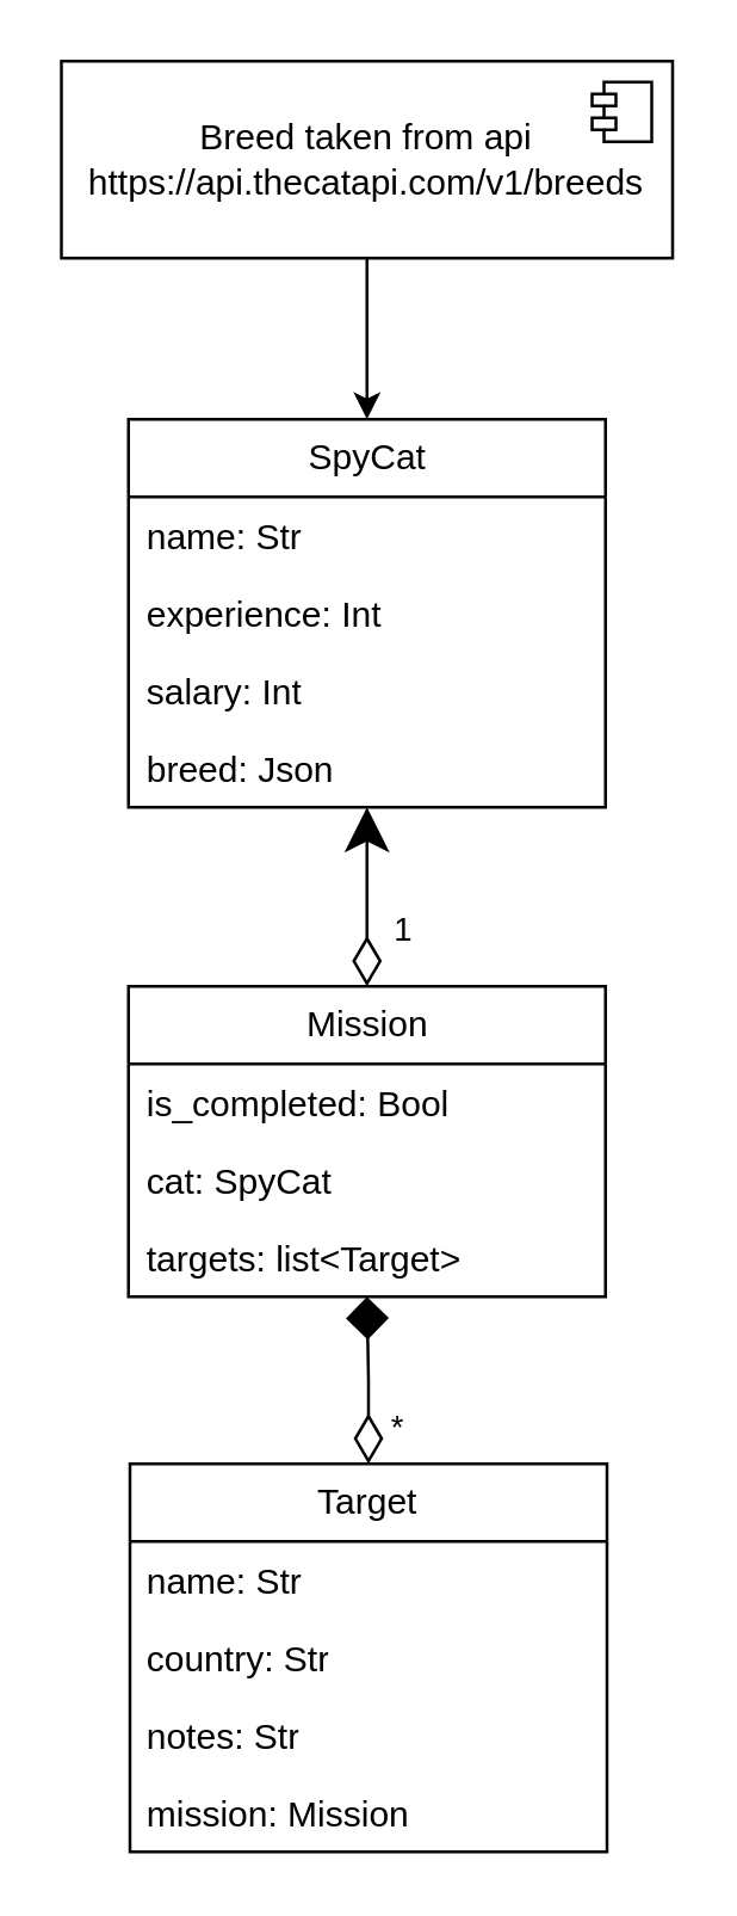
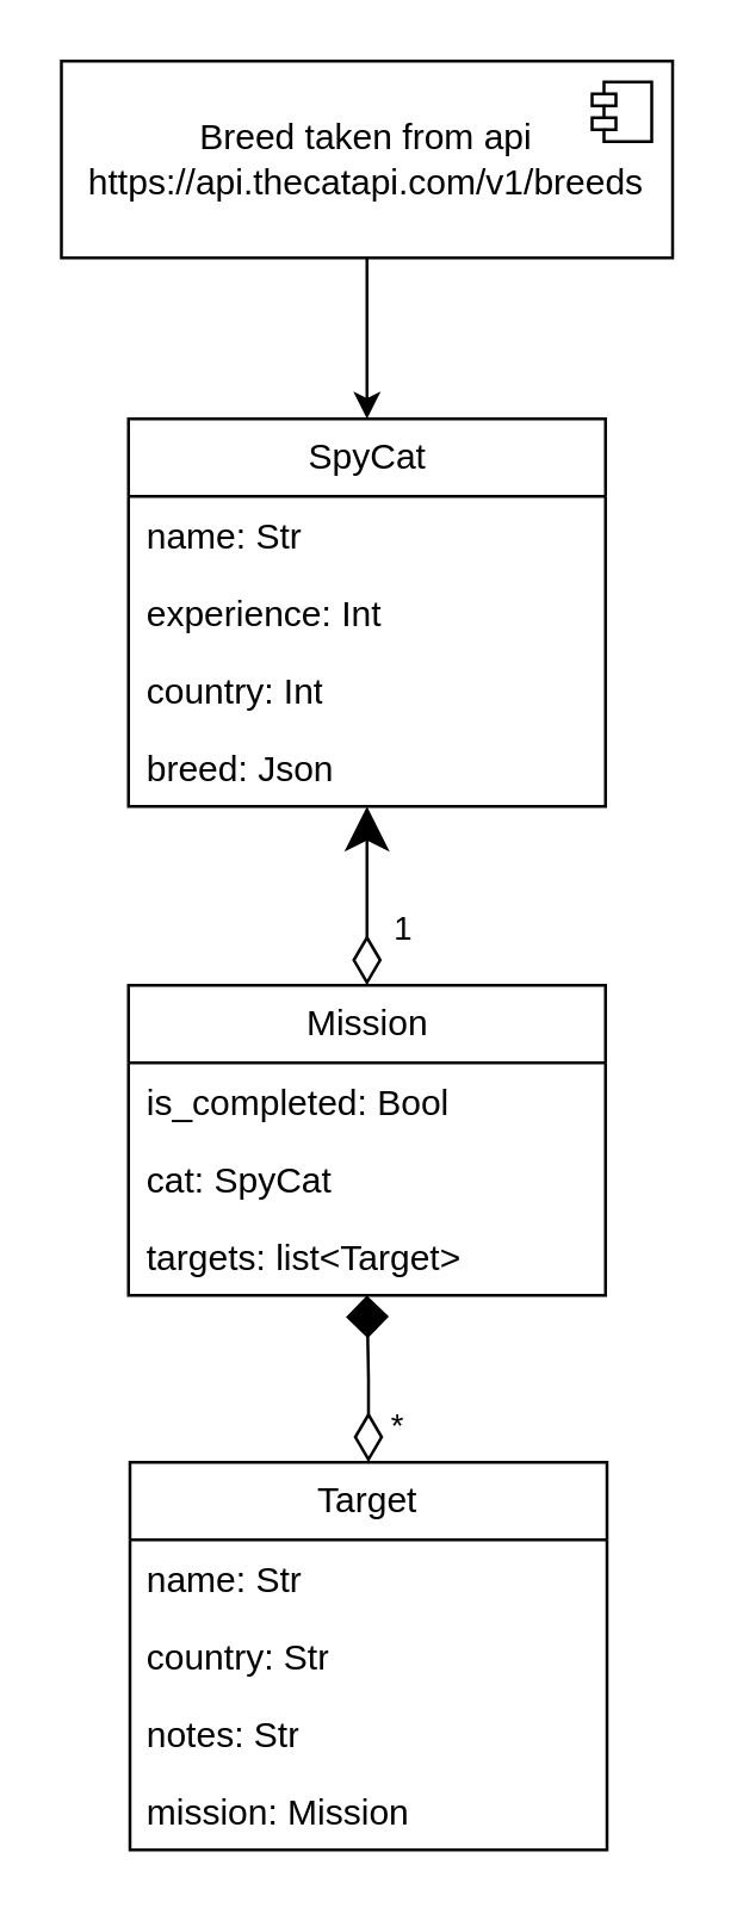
  <mxCell id="0" />
  <mxCell id="1" parent="0" />
  <mxCell id="2" value="SpyCat" style="swimlane;fontStyle=0;childLayout=stackLayout;horizontal=1;startSize=26;fillColor=none;horizontalStack=0;resizeParent=1;resizeParentMax=0;resizeLast=0;collapsible=1;marginBottom=0;whiteSpace=wrap;html=1;" vertex="1" parent="1"><mxGeometry x="42.5" y="140" width="160" height="130" as="geometry" /></mxCell>
  <mxCell id="3" value="name: Str" style="text;strokeColor=none;fillColor=none;align=left;verticalAlign=top;spacingLeft=4;spacingRight=4;overflow=hidden;rotatable=0;points=[[0,0.5],[1,0.5]];portConstraint=eastwest;whiteSpace=wrap;html=1;" vertex="1" parent="2"><mxGeometry y="26" width="160" height="26" as="geometry" /></mxCell>
  <mxCell id="4" value="experience: Int" style="text;strokeColor=none;fillColor=none;align=left;verticalAlign=top;spacingLeft=4;spacingRight=4;overflow=hidden;rotatable=0;points=[[0,0.5],[1,0.5]];portConstraint=eastwest;whiteSpace=wrap;html=1;" vertex="1" parent="2"><mxGeometry y="52" width="160" height="26" as="geometry" /></mxCell>
- <mxCell id="5" value="salary: Int" style="text;strokeColor=none;fillColor=none;align=left;verticalAlign=top;spacingLeft=4;spacingRight=4;overflow=hidden;rotatable=0;points=[[0,0.5],[1,0.5]];portConstraint=eastwest;whiteSpace=wrap;html=1;" vertex="1" parent="2"><mxGeometry y="78" width="160" height="26" as="geometry" /></mxCell>
+ <mxCell id="5" value="country: Int" style="text;strokeColor=none;fillColor=none;align=left;verticalAlign=top;spacingLeft=4;spacingRight=4;overflow=hidden;rotatable=0;points=[[0,0.5],[1,0.5]];portConstraint=eastwest;whiteSpace=wrap;html=1;" vertex="1" parent="2"><mxGeometry y="78" width="160" height="26" as="geometry" /></mxCell>
  <mxCell id="6" value="breed: Json" style="text;strokeColor=none;fillColor=none;align=left;verticalAlign=top;spacingLeft=4;spacingRight=4;overflow=hidden;rotatable=0;points=[[0,0.5],[1,0.5]];portConstraint=eastwest;whiteSpace=wrap;html=1;" vertex="1" parent="2"><mxGeometry y="104" width="160" height="26" as="geometry" /></mxCell>
  <mxCell id="7" value="Mission" style="swimlane;fontStyle=0;childLayout=stackLayout;horizontal=1;startSize=26;fillColor=none;horizontalStack=0;resizeParent=1;resizeParentMax=0;resizeLast=0;collapsible=1;marginBottom=0;whiteSpace=wrap;html=1;" vertex="1" parent="1"><mxGeometry x="42.5" y="330" width="160" height="104" as="geometry" /></mxCell>
  <mxCell id="8" value="is_completed: Bool" style="text;strokeColor=none;fillColor=none;align=left;verticalAlign=top;spacingLeft=4;spacingRight=4;overflow=hidden;rotatable=0;points=[[0,0.5],[1,0.5]];portConstraint=eastwest;whiteSpace=wrap;html=1;" vertex="1" parent="7"><mxGeometry y="26" width="160" height="26" as="geometry" /></mxCell>
  <mxCell id="9" value="cat: SpyCat&amp;nbsp;" style="text;strokeColor=none;fillColor=none;align=left;verticalAlign=top;spacingLeft=4;spacingRight=4;overflow=hidden;rotatable=0;points=[[0,0.5],[1,0.5]];portConstraint=eastwest;whiteSpace=wrap;html=1;" vertex="1" parent="7"><mxGeometry y="52" width="160" height="26" as="geometry" /></mxCell>
  <mxCell id="10" value="targets: list&amp;lt;Target&amp;gt;&amp;nbsp;" style="text;strokeColor=none;fillColor=none;align=left;verticalAlign=top;spacingLeft=4;spacingRight=4;overflow=hidden;rotatable=0;points=[[0,0.5],[1,0.5]];portConstraint=eastwest;whiteSpace=wrap;html=1;" vertex="1" parent="7"><mxGeometry y="78" width="160" height="26" as="geometry" /></mxCell>
  <mxCell id="11" value="Target" style="swimlane;fontStyle=0;childLayout=stackLayout;horizontal=1;startSize=26;fillColor=none;horizontalStack=0;resizeParent=1;resizeParentMax=0;resizeLast=0;collapsible=1;marginBottom=0;whiteSpace=wrap;html=1;" vertex="1" parent="1"><mxGeometry x="43" y="490" width="160" height="130" as="geometry" /></mxCell>
  <mxCell id="12" value="name: Str" style="text;strokeColor=none;fillColor=none;align=left;verticalAlign=top;spacingLeft=4;spacingRight=4;overflow=hidden;rotatable=0;points=[[0,0.5],[1,0.5]];portConstraint=eastwest;whiteSpace=wrap;html=1;" vertex="1" parent="11"><mxGeometry y="26" width="160" height="26" as="geometry" /></mxCell>
  <mxCell id="13" value="country: Str" style="text;strokeColor=none;fillColor=none;align=left;verticalAlign=top;spacingLeft=4;spacingRight=4;overflow=hidden;rotatable=0;points=[[0,0.5],[1,0.5]];portConstraint=eastwest;whiteSpace=wrap;html=1;" vertex="1" parent="11"><mxGeometry y="52" width="160" height="26" as="geometry" /></mxCell>
  <mxCell id="14" value="notes: Str" style="text;strokeColor=none;fillColor=none;align=left;verticalAlign=top;spacingLeft=4;spacingRight=4;overflow=hidden;rotatable=0;points=[[0,0.5],[1,0.5]];portConstraint=eastwest;whiteSpace=wrap;html=1;" vertex="1" parent="11"><mxGeometry y="78" width="160" height="26" as="geometry" /></mxCell>
  <mxCell id="15" value="mission: Mission" style="text;strokeColor=none;fillColor=none;align=left;verticalAlign=top;spacingLeft=4;spacingRight=4;overflow=hidden;rotatable=0;points=[[0,0.5],[1,0.5]];portConstraint=eastwest;whiteSpace=wrap;html=1;" vertex="1" parent="11"><mxGeometry y="104" width="160" height="26" as="geometry" /></mxCell>
  <mxCell id="16" style="edgeStyle=orthogonalEdgeStyle;rounded=0;orthogonalLoop=1;jettySize=auto;html=1;" edge="1" parent="1" source="17" target="2"><mxGeometry relative="1" as="geometry" /></mxCell>
  <mxCell id="17" value="Breed taken from api&lt;br&gt;https://api.thecatapi.com/v1/breeds" style="html=1;dropTarget=0;whiteSpace=wrap;" vertex="1" parent="1"><mxGeometry x="20" y="20" width="205" height="66" as="geometry" /></mxCell>
  <mxCell id="18" value="" style="shape=module;jettyWidth=8;jettyHeight=4;" vertex="1" parent="17"><mxGeometry x="1" width="20" height="20" relative="1" as="geometry"><mxPoint x="-27" y="7" as="offset" /></mxGeometry></mxCell>
  <mxCell id="19" value="*" style="endArrow=diamond;html=1;endSize=12;startArrow=diamondThin;startSize=14;startFill=0;edgeStyle=orthogonalEdgeStyle;align=left;verticalAlign=bottom;rounded=0;" edge="1" parent="1" source="11" target="7"><mxGeometry x="-0.877" y="-6" relative="1" as="geometry"><mxPoint x="139" y="520" as="sourcePoint" /><mxPoint x="439" y="450" as="targetPoint" /><mxPoint as="offset" /></mxGeometry></mxCell>
  <mxCell id="20" value="1" style="endArrow=classic;html=1;endSize=12;startArrow=diamondThin;startSize=14;startFill=0;edgeStyle=orthogonalEdgeStyle;align=left;verticalAlign=bottom;rounded=0;" edge="1" parent="1" source="7" target="2"><mxGeometry x="-0.667" y="-6" relative="1" as="geometry"><mxPoint x="-131" y="340" as="sourcePoint" /><mxPoint x="29" y="340" as="targetPoint" /><mxPoint x="1" as="offset" /></mxGeometry></mxCell>
